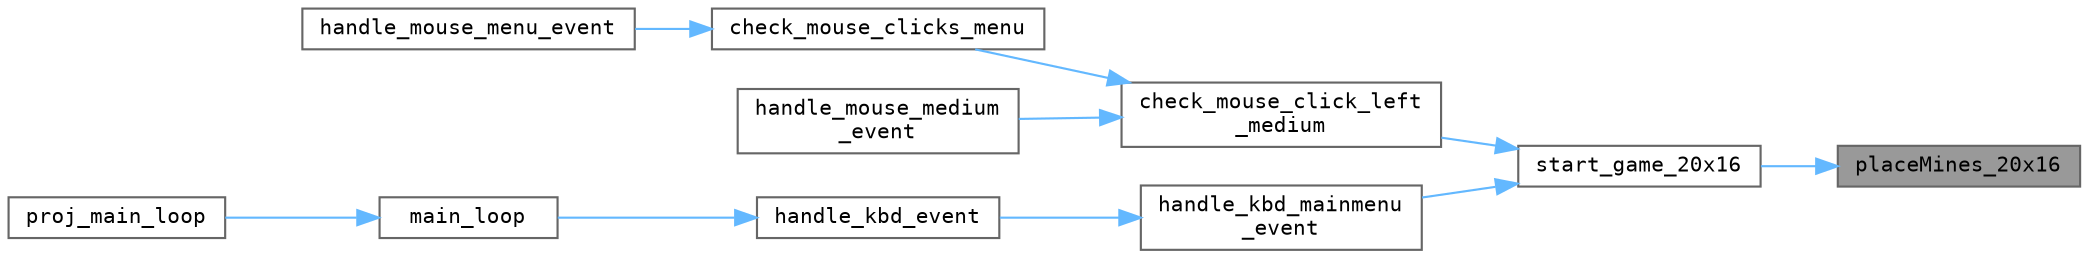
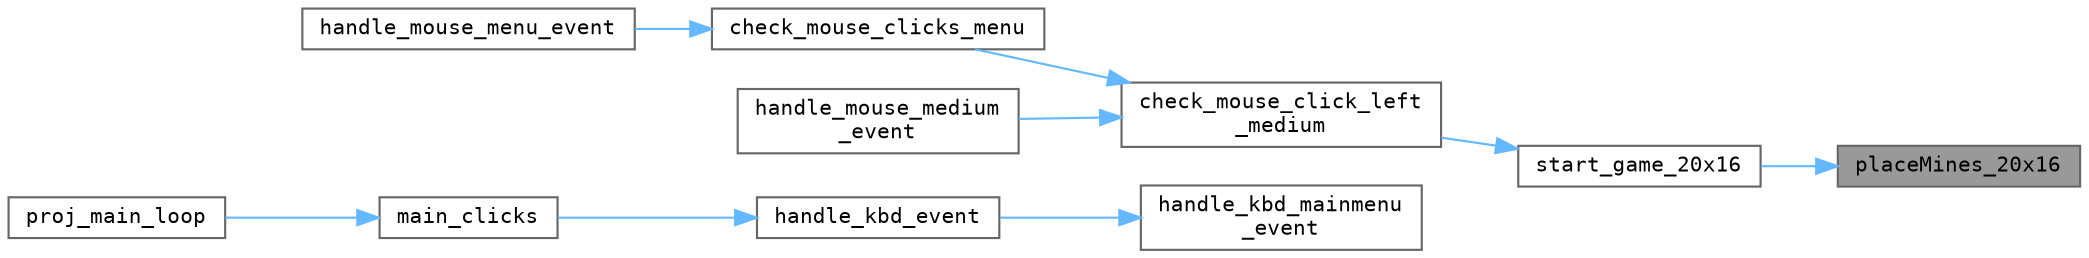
  digraph {
    fontname="DejaVu Sans Mono"
    rankdir=RL
    node [color=grey40 fillcolor=white fontname="DejaVu Sans Mono" fontsize=10 shape=box style=filled]
    edge [color=steelblue1 dir=back fontname="DejaVu Sans Mono" fontsize=10 labelfontname=Helvetica labelfontsize=10 style=solid]
    n1 [color=gray40 fillcolor=grey60 fontcolor=black height=0.2 label=placeMines_20x16 width=0.4]
    n2 [height=0.2 label=start_game_20x16 width=0.4]
    n3 [height=0.2 label="check_mouse_click_left\l_medium" width=0.4]
    n4 [height=0.2 label="handle_kbd_mainmenu\l_event" width=0.4]
    n5 [height=0.2 label=check_mouse_clicks_menu width=0.4]
    n6 [height=0.2 label="handle_mouse_medium\l_event" width=0.4]
    n7 [height=0.2 label=handle_mouse_menu_event width=0.4]
    n8 [height=0.2 label=handle_kbd_event width=0.4]
-   n9 [height=0.2 label=main_loop width=0.4]
+   n9 [height=0.2 label=main_clicks width=0.4]
    n10 [height=0.2 label=proj_main_loop width=0.4]
    n1 -> n2
    n2 -> n3
-   n2 -> n4
    n3 -> n5
    n3 -> n6
    n4 -> n8
    n5 -> n7
    n8 -> n9
    n9 -> n10
  }
